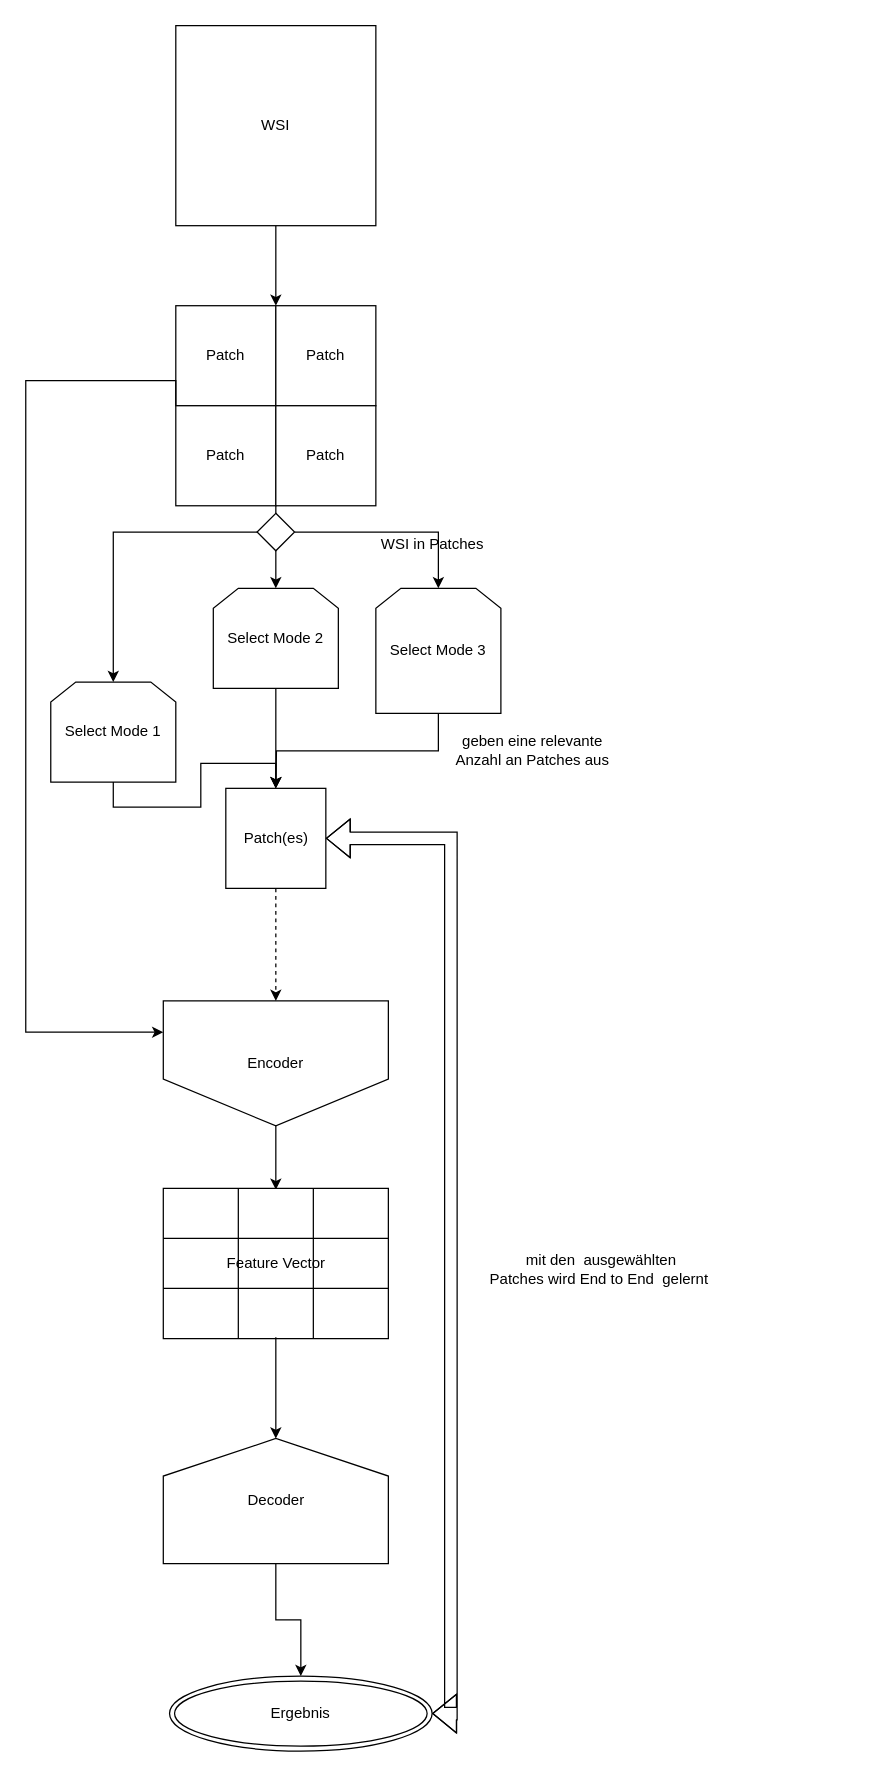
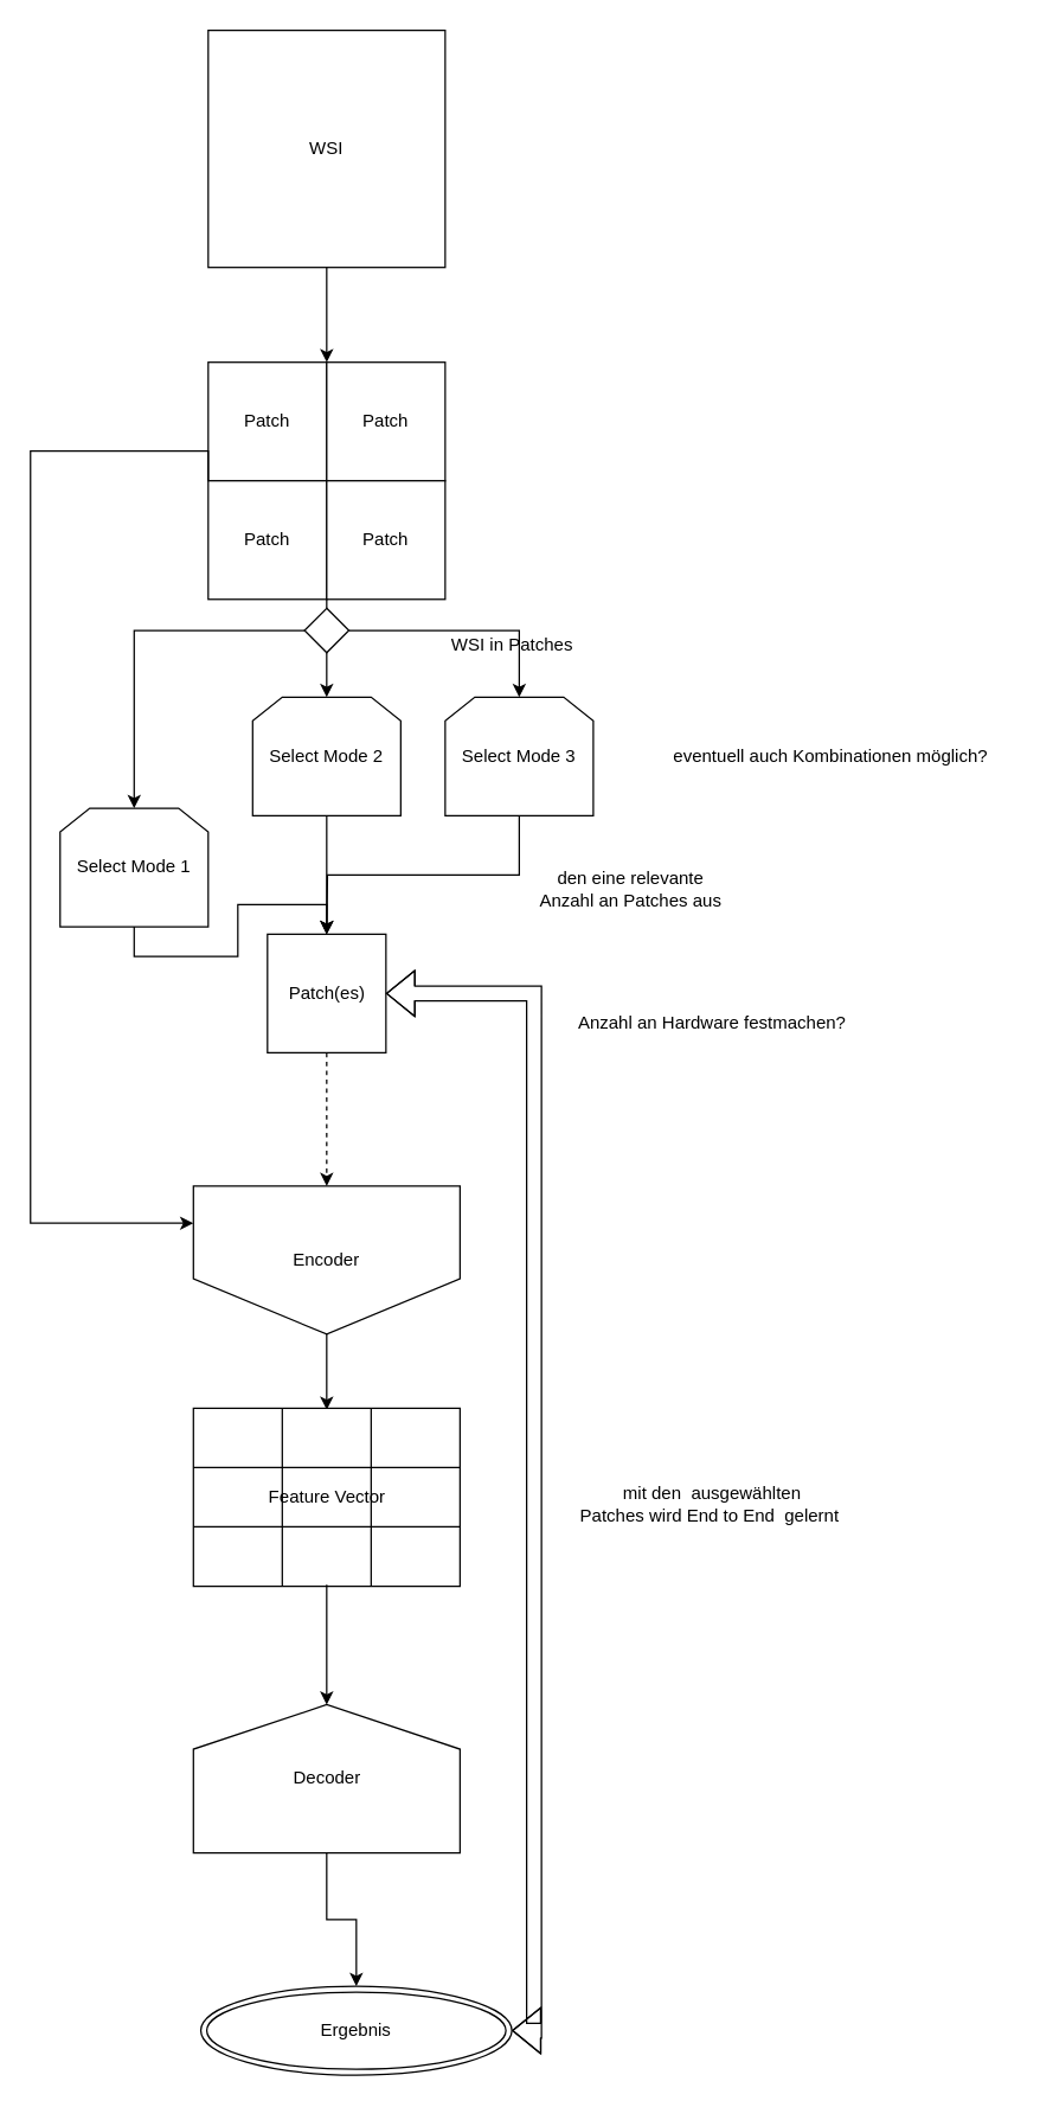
  <mxCell id="0" />
  <mxCell id="1" parent="0" />
  <mxCell id="2" value="Patch" style="whiteSpace=wrap;html=1;aspect=fixed;" parent="1" vertex="1"><mxGeometry x="140" y="244" width="80" height="80" as="geometry" /></mxCell>
  <mxCell id="3" value="Patch" style="whiteSpace=wrap;html=1;aspect=fixed;" parent="1" vertex="1"><mxGeometry x="220" y="244" width="80" height="80" as="geometry" /></mxCell>
  <mxCell id="4" style="edgeStyle=orthogonalEdgeStyle;rounded=0;orthogonalLoop=1;jettySize=auto;html=1;exitX=0;exitY=0;exitDx=0;exitDy=0;entryX=0;entryY=0.25;entryDx=0;entryDy=0;" parent="1" source="5" target="24" edge="1"><mxGeometry relative="1" as="geometry"><Array as="points"><mxPoint x="140" y="304" /><mxPoint x="20" y="304" /><mxPoint x="20" y="825" /></Array></mxGeometry></mxCell>
  <mxCell id="5" value="Patch" style="whiteSpace=wrap;html=1;aspect=fixed;" parent="1" vertex="1"><mxGeometry x="140" y="324" width="80" height="80" as="geometry" /></mxCell>
  <mxCell id="6" style="edgeStyle=orthogonalEdgeStyle;rounded=0;orthogonalLoop=1;jettySize=auto;html=1;exitX=0;exitY=1;exitDx=0;exitDy=0;entryX=0.5;entryY=0;entryDx=0;entryDy=0;" parent="1" source="7" target="13" edge="1"><mxGeometry relative="1" as="geometry" /></mxCell>
  <mxCell id="7" value="Patch" style="whiteSpace=wrap;html=1;aspect=fixed;" parent="1" vertex="1"><mxGeometry x="220" y="324" width="80" height="80" as="geometry" /></mxCell>
  <mxCell id="8" style="edgeStyle=orthogonalEdgeStyle;rounded=0;orthogonalLoop=1;jettySize=auto;html=1;exitX=0.5;exitY=1;exitDx=0;exitDy=0;entryX=1;entryY=0;entryDx=0;entryDy=0;" parent="1" source="9" target="2" edge="1"><mxGeometry relative="1" as="geometry" /></mxCell>
  <mxCell id="9" value="WSI" style="whiteSpace=wrap;html=1;aspect=fixed;" parent="1" vertex="1"><mxGeometry x="140" width="160" height="160" as="geometry" y="20" /></mxCell>
  <mxCell id="10" style="edgeStyle=orthogonalEdgeStyle;rounded=0;orthogonalLoop=1;jettySize=auto;html=1;exitX=0.5;exitY=1;exitDx=0;exitDy=0;entryX=0.5;entryY=0;entryDx=0;entryDy=0;" parent="1" source="11" target="21" edge="1"><mxGeometry relative="1" as="geometry" /></mxCell>
  <mxCell id="11" value="Select Mode 1" style="shape=loopLimit;whiteSpace=wrap;html=1;" parent="1" vertex="1"><mxGeometry x="40" y="545" width="100" height="80" as="geometry" /></mxCell>
  <mxCell id="12" style="edgeStyle=orthogonalEdgeStyle;rounded=0;orthogonalLoop=1;jettySize=auto;html=1;exitX=0.5;exitY=1;exitDx=0;exitDy=0;" parent="1" source="13" edge="1"><mxGeometry relative="1" as="geometry"><mxPoint x="220" y="630" as="targetPoint" /></mxGeometry></mxCell>
  <mxCell id="13" value="Select Mode 2" style="shape=loopLimit;whiteSpace=wrap;html=1;" parent="1" vertex="1"><mxGeometry x="170" y="470" width="100" height="80" as="geometry" /></mxCell>
  <mxCell id="14" style="edgeStyle=orthogonalEdgeStyle;rounded=0;orthogonalLoop=1;jettySize=auto;html=1;exitX=0.5;exitY=1;exitDx=0;exitDy=0;" parent="1" source="15" edge="1"><mxGeometry relative="1" as="geometry"><mxPoint x="220" y="630" as="targetPoint" /></mxGeometry></mxCell>
- <mxCell id="15" value="Select Mode 3" style="shape=loopLimit;whiteSpace=wrap;html=1;" parent="1" vertex="1"><mxGeometry x="300" y="470" width="100" height="100" as="geometry" /></mxCell>
+ <mxCell id="15" value="Select Mode 3" style="shape=loopLimit;whiteSpace=wrap;html=1;" parent="1" vertex="1"><mxGeometry x="300" y="470" width="100" height="80" as="geometry" /></mxCell>
  <mxCell id="16" style="edgeStyle=orthogonalEdgeStyle;rounded=0;orthogonalLoop=1;jettySize=auto;html=1;exitX=1;exitY=0.5;exitDx=0;exitDy=0;entryX=0.5;entryY=0;entryDx=0;entryDy=0;" parent="1" source="18" target="15" edge="1"><mxGeometry relative="1" as="geometry" /></mxCell>
  <mxCell id="17" style="edgeStyle=orthogonalEdgeStyle;rounded=0;orthogonalLoop=1;jettySize=auto;html=1;exitX=0;exitY=0.5;exitDx=0;exitDy=0;entryX=0.5;entryY=0;entryDx=0;entryDy=0;" parent="1" source="18" target="11" edge="1"><mxGeometry relative="1" as="geometry" /></mxCell>
  <mxCell id="18" value="" style="rhombus;" parent="1" vertex="1"><mxGeometry x="205" y="410" width="30" height="30" as="geometry" /></mxCell>
+ <mxCell id="19" value="eventuell auch Kombinationen möglich?&lt;br&gt;" style="text;html=1;align=center;verticalAlign=middle;resizable=0;points=[];autosize=1;strokeColor=none;fillColor=none;" parent="1" vertex="1"><mxGeometry x="440" y="495" width="240" height="30" as="geometry" /></mxCell>
  <mxCell id="20" style="edgeStyle=orthogonalEdgeStyle;rounded=0;orthogonalLoop=1;jettySize=auto;html=1;exitX=0.5;exitY=1;exitDx=0;exitDy=0;entryX=0.5;entryY=0;entryDx=0;entryDy=0;dashed=1;" parent="1" source="21" target="24" edge="1"><mxGeometry relative="1" as="geometry" /></mxCell>
  <mxCell id="21" value="Patch(es)" style="yellowSpace=wrap;html=1;aspect=fixed;" parent="1" vertex="1"><mxGeometry x="180" y="630" width="80" height="80" as="geometry" /></mxCell>
- <mxCell id="22" value="geben eine relevante&lt;br&gt;Anzahl an Patches aus" style="text;html=1;align=center;verticalAlign=middle;resizable=0;points=[];autosize=1;strokeColor=none;fillColor=none;" parent="1" vertex="1"><mxGeometry x="350" y="580" width="150" height="40" as="geometry" /></mxCell>
+ <mxCell id="22" value="den eine relevante&lt;br&gt;Anzahl an Patches aus" style="text;html=1;align=center;verticalAlign=middle;resizable=0;points=[];autosize=1;strokeColor=none;fillColor=none;" parent="1" vertex="1"><mxGeometry x="350" y="580" width="150" height="40" as="geometry" /></mxCell>
  <mxCell id="23" style="edgeStyle=orthogonalEdgeStyle;rounded=0;orthogonalLoop=1;jettySize=auto;html=1;exitX=0.5;exitY=1;exitDx=0;exitDy=0;entryX=0.5;entryY=0.025;entryDx=0;entryDy=0;entryPerimeter=0;" parent="1" source="24" target="26" edge="1"><mxGeometry relative="1" as="geometry" /></mxCell>
  <mxCell id="24" value="Encoder" style="shape=offPageConnector;whiteSpace=wrap;html=1;" parent="1" vertex="1"><mxGeometry x="130" y="800" width="180" height="100" as="geometry" /></mxCell>
  <mxCell id="25" value="" style="shape=table;html=1;whiteSpace=wrap;startSize=0;container=1;collapsible=0;childLayout=tableLayout;" parent="1" vertex="1"><mxGeometry x="130" y="950" width="180" height="120" as="geometry" /></mxCell>
  <mxCell id="26" value="" style="shape=tableRow;horizontal=0;startSize=0;swimlaneHead=0;swimlaneBody=0;top=0;left=0;bottom=0;right=0;collapsible=0;dropTarget=0;fillColor=none;points=[[0,0.5],[1,0.5]];portConstraint=eastwest;" parent="25" vertex="1"><mxGeometry width="180" height="40" as="geometry" /></mxCell>
  <mxCell id="27" value="" style="shape=partialRectangle;html=1;whiteSpace=wrap;connectable=0;fillColor=none;top=0;left=0;bottom=0;right=0;overflow=hidden;" parent="26" vertex="1"><mxGeometry width="60" height="40" as="geometry"><mxRectangle width="60" height="40" as="alternateBounds" /></mxGeometry></mxCell>
  <mxCell id="28" value="" style="shape=partialRectangle;html=1;whiteSpace=wrap;connectable=0;fillColor=none;top=0;left=0;bottom=0;right=0;overflow=hidden;" parent="26" vertex="1"><mxGeometry x="60" width="60" height="40" as="geometry"><mxRectangle width="60" height="40" as="alternateBounds" /></mxGeometry></mxCell>
  <mxCell id="29" value="" style="shape=partialRectangle;html=1;whiteSpace=wrap;connectable=0;fillColor=none;top=0;left=0;bottom=0;right=0;overflow=hidden;" parent="26" vertex="1"><mxGeometry x="120" width="60" height="40" as="geometry"><mxRectangle width="60" height="40" as="alternateBounds" /></mxGeometry></mxCell>
  <mxCell id="30" value="" style="shape=tableRow;horizontal=0;startSize=0;swimlaneHead=0;swimlaneBody=0;top=0;left=0;bottom=0;right=0;collapsible=0;dropTarget=0;fillColor=none;points=[[0,0.5],[1,0.5]];portConstraint=eastwest;" parent="25" vertex="1"><mxGeometry y="40" width="180" height="40" as="geometry" /></mxCell>
  <mxCell id="31" value="" style="shape=partialRectangle;html=1;whiteSpace=wrap;connectable=0;fillColor=none;top=0;left=0;bottom=0;right=0;overflow=hidden;" parent="30" vertex="1"><mxGeometry width="60" height="40" as="geometry"><mxRectangle width="60" height="40" as="alternateBounds" /></mxGeometry></mxCell>
  <mxCell id="32" value="" style="shape=partialRectangle;html=1;whiteSpace=wrap;connectable=0;fillColor=none;top=0;left=0;bottom=0;right=0;overflow=hidden;" parent="30" vertex="1"><mxGeometry x="60" width="60" height="40" as="geometry"><mxRectangle width="60" height="40" as="alternateBounds" /></mxGeometry></mxCell>
  <mxCell id="33" value="" style="shape=partialRectangle;html=1;whiteSpace=wrap;connectable=0;fillColor=none;top=0;left=0;bottom=0;right=0;overflow=hidden;" parent="30" vertex="1"><mxGeometry x="120" width="60" height="40" as="geometry"><mxRectangle width="60" height="40" as="alternateBounds" /></mxGeometry></mxCell>
  <mxCell id="34" value="" style="shape=tableRow;horizontal=0;startSize=0;swimlaneHead=0;swimlaneBody=0;top=0;left=0;bottom=0;right=0;collapsible=0;dropTarget=0;fillColor=none;points=[[0,0.5],[1,0.5]];portConstraint=eastwest;" parent="25" vertex="1"><mxGeometry y="80" width="180" height="40" as="geometry" /></mxCell>
  <mxCell id="35" value="" style="shape=partialRectangle;html=1;whiteSpace=wrap;connectable=0;fillColor=none;top=0;left=0;bottom=0;right=0;overflow=hidden;" parent="34" vertex="1"><mxGeometry width="60" height="40" as="geometry"><mxRectangle width="60" height="40" as="alternateBounds" /></mxGeometry></mxCell>
  <mxCell id="36" value="" style="shape=partialRectangle;html=1;whiteSpace=wrap;connectable=0;fillColor=none;top=0;left=0;bottom=0;right=0;overflow=hidden;" parent="34" vertex="1"><mxGeometry x="60" width="60" height="40" as="geometry"><mxRectangle width="60" height="40" as="alternateBounds" /></mxGeometry></mxCell>
  <mxCell id="37" value="" style="shape=partialRectangle;html=1;whiteSpace=wrap;connectable=0;fillColor=none;top=0;left=0;bottom=0;right=0;overflow=hidden;pointerEvents=1;" parent="34" vertex="1"><mxGeometry x="120" width="60" height="40" as="geometry"><mxRectangle width="60" height="40" as="alternateBounds" /></mxGeometry></mxCell>
  <mxCell id="38" value="Feature Vector&lt;br&gt;" style="text;html=1;align=center;verticalAlign=middle;resizable=0;points=[];autosize=1;strokeColor=none;fillColor=none;" parent="1" vertex="1"><mxGeometry x="170" y="995" width="100" height="30" as="geometry" /></mxCell>
  <mxCell id="39" style="edgeStyle=orthogonalEdgeStyle;rounded=0;orthogonalLoop=1;jettySize=auto;html=1;exitX=0.5;exitY=0;exitDx=0;exitDy=0;entryX=0.5;entryY=0;entryDx=0;entryDy=0;" parent="1" source="40" target="42" edge="1"><mxGeometry relative="1" as="geometry" /></mxCell>
  <mxCell id="40" value="" style="shape=offPageConnector;whiteSpace=wrap;html=1;rotation=-180;size=0.3;" parent="1" vertex="1"><mxGeometry x="130" y="1150" width="180" height="100" as="geometry" /></mxCell>
  <mxCell id="41" value="Decoder" style="text;html=1;align=center;verticalAlign=middle;resizable=0;points=[];autosize=1;strokeColor=none;fillColor=none;" parent="1" vertex="1"><mxGeometry x="185" y="1185" width="70" height="30" as="geometry" /></mxCell>
  <mxCell id="42" value="Ergebnis&lt;br&gt;" style="ellipse;shape=doubleEllipse;whiteSpace=wrap;html=1;" parent="1" vertex="1"><mxGeometry x="135" y="1340" width="210" height="60" as="geometry" /></mxCell>
  <mxCell id="43" style="edgeStyle=orthogonalEdgeStyle;rounded=0;orthogonalLoop=1;jettySize=auto;html=1;exitX=0.5;exitY=0.975;exitDx=0;exitDy=0;entryX=0.5;entryY=1;entryDx=0;entryDy=0;exitPerimeter=0;" parent="1" source="34" target="40" edge="1"><mxGeometry relative="1" as="geometry" /></mxCell>
  <mxCell id="44" value="mit den&amp;nbsp; ausgewählten&lt;br&gt;Patches wird End to End&amp;nbsp; gelernt&amp;nbsp;" style="text;html=1;align=center;verticalAlign=middle;resizable=0;points=[];autosize=1;strokeColor=none;fillColor=none;" parent="1" vertex="1"><mxGeometry x="365" y="995" width="230" height="40" as="geometry" /></mxCell>
+ <mxCell id="45" value="Anzahl an Hardware festmachen?" style="text;html=1;align=center;verticalAlign=middle;resizable=0;points=[];autosize=1;strokeColor=none;fillColor=none;" parent="1" vertex="1"><mxGeometry x="380" y="675" width="200" height="30" as="geometry" /></mxCell>
  <mxCell id="46" value="" style="shape=flexArrow;endArrow=classic;startArrow=classic;html=1;rounded=0;entryX=1;entryY=0.5;entryDx=0;entryDy=0;exitX=1;exitY=0.5;exitDx=0;exitDy=0;" edge="1" parent="1" source="42" target="21"><mxGeometry width="100" height="100" relative="1" as="geometry"><mxPoint x="570" y="1160" as="sourcePoint" /><mxPoint x="670" y="1060" as="targetPoint" /><Array as="points"><mxPoint x="360" y="1370" /><mxPoint x="360" y="670" /></Array></mxGeometry></mxCell>
  <mxCell id="47" value="WSI in Patches" style="text;html=1;align=center;verticalAlign=middle;resizable=0;points=[];autosize=1;strokeColor=none;fillColor=none;" vertex="1" parent="1"><mxGeometry x="285" y="420" width="120" height="30" as="geometry" /></mxCell>
